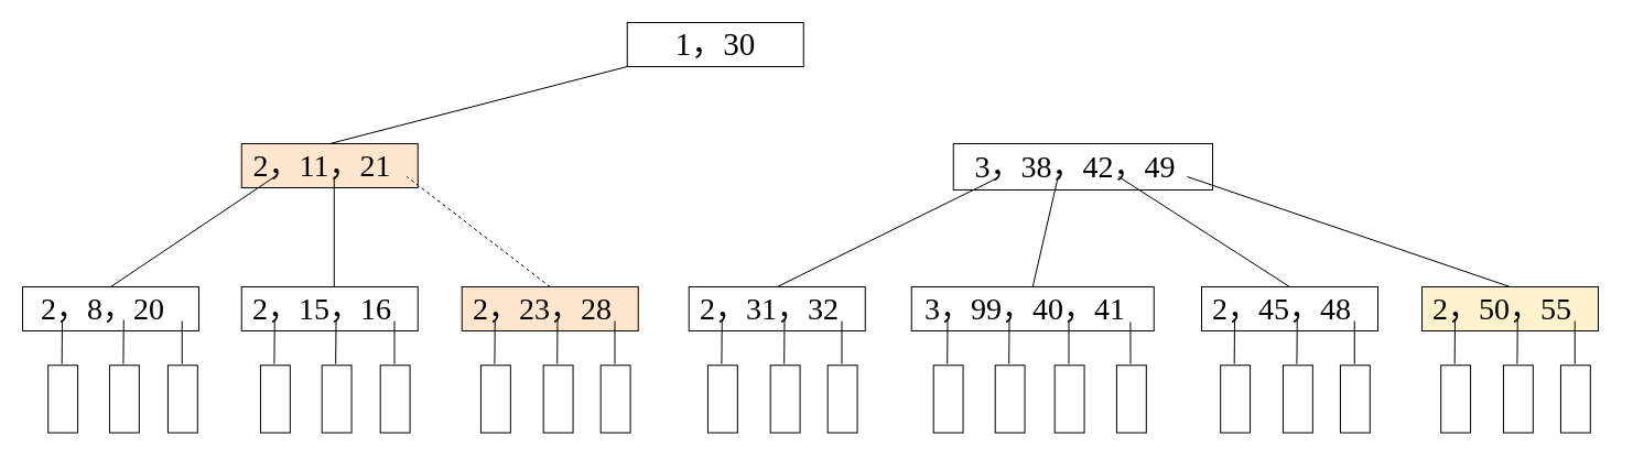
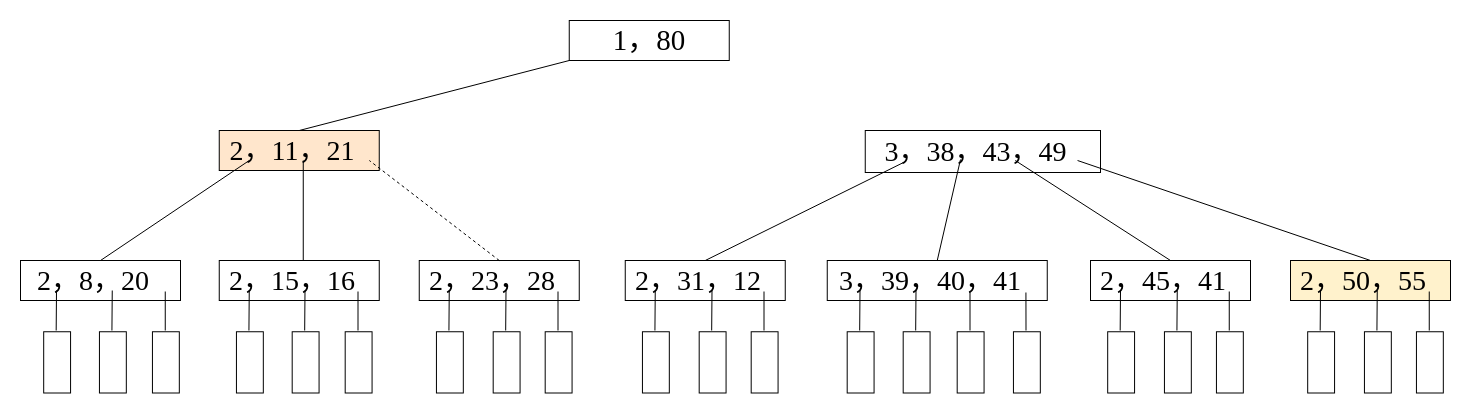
  <mxCell id="0" />
  <mxCell id="1" parent="0" />
  <mxCell id="2" value="&lt;font face=&quot;Times New Roman&quot;&gt;&lt;span style=&quot;font-size: 28px;&quot;&gt;2，15，16&amp;nbsp;&amp;nbsp;&lt;/span&gt;&lt;/font&gt;" style="rounded=0;whiteSpace=wrap;html=1;align=center;" vertex="1" parent="1"><mxGeometry x="218.75" y="260" width="160" height="40" as="geometry" /></mxCell>
  <mxCell id="3" value="" style="rounded=0;whiteSpace=wrap;html=1;rotation=90;" vertex="1" parent="1"><mxGeometry x="274.5" y="348.44" width="61.25" height="26.88" as="geometry" /></mxCell>
  <mxCell id="4" value="" style="endArrow=none;html=1;rounded=0;" edge="1" parent="1"><mxGeometry width="50" height="50" relative="1" as="geometry"><mxPoint x="304.18" y="330" as="sourcePoint" /><mxPoint x="304.5" y="290" as="targetPoint" /></mxGeometry></mxCell>
  <mxCell id="5" value="" style="rounded=0;whiteSpace=wrap;html=1;rotation=90;" vertex="1" parent="1"><mxGeometry x="218.75" y="348.44" width="61.25" height="26.88" as="geometry" /></mxCell>
  <mxCell id="6" value="" style="endArrow=none;html=1;rounded=0;" edge="1" parent="1"><mxGeometry width="50" height="50" relative="1" as="geometry"><mxPoint x="248.43" y="330" as="sourcePoint" /><mxPoint x="248.75" y="290" as="targetPoint" /></mxGeometry></mxCell>
  <mxCell id="7" value="" style="rounded=0;whiteSpace=wrap;html=1;rotation=90;" vertex="1" parent="1"><mxGeometry x="327.5" y="348.44" width="61.25" height="26.88" as="geometry" /></mxCell>
  <mxCell id="8" value="" style="endArrow=none;html=1;rounded=0;" edge="1" parent="1"><mxGeometry width="50" height="50" relative="1" as="geometry"><mxPoint x="357.5" y="330" as="sourcePoint" /><mxPoint x="357.5" y="291" as="targetPoint" /></mxGeometry></mxCell>
- <mxCell id="9" value="&lt;font face=&quot;Times New Roman&quot;&gt;&lt;span style=&quot;font-size: 28px;&quot;&gt;2，23，28&amp;nbsp;&amp;nbsp;&lt;/span&gt;&lt;/font&gt;" style="rounded=0;whiteSpace=wrap;html=1;align=center;fillColor=#ffe6cc;" vertex="1" parent="1"><mxGeometry x="418.75" y="260" width="160" height="40" as="geometry" /></mxCell>
+ <mxCell id="9" value="&lt;font face=&quot;Times New Roman&quot;&gt;&lt;span style=&quot;font-size: 28px;&quot;&gt;2，23，28&amp;nbsp;&amp;nbsp;&lt;/span&gt;&lt;/font&gt;" style="rounded=0;whiteSpace=wrap;html=1;align=center;" vertex="1" parent="1"><mxGeometry x="418.75" y="260" width="160" height="40" as="geometry" /></mxCell>
  <mxCell id="10" value="" style="rounded=0;whiteSpace=wrap;html=1;rotation=90;" vertex="1" parent="1"><mxGeometry x="475.5" y="348.44" width="61.25" height="26.88" as="geometry" /></mxCell>
  <mxCell id="11" value="" style="endArrow=none;html=1;rounded=0;" edge="1" parent="1"><mxGeometry width="50" height="50" relative="1" as="geometry"><mxPoint x="505.18" y="330" as="sourcePoint" /><mxPoint x="505.5" y="290" as="targetPoint" /></mxGeometry></mxCell>
  <mxCell id="12" value="" style="rounded=0;whiteSpace=wrap;html=1;rotation=90;" vertex="1" parent="1"><mxGeometry x="418.75" y="348.44" width="61.25" height="26.88" as="geometry" /></mxCell>
  <mxCell id="13" value="" style="endArrow=none;html=1;rounded=0;" edge="1" parent="1"><mxGeometry width="50" height="50" relative="1" as="geometry"><mxPoint x="448.43" y="330" as="sourcePoint" /><mxPoint x="448.75" y="290" as="targetPoint" /></mxGeometry></mxCell>
  <mxCell id="14" value="" style="rounded=0;whiteSpace=wrap;html=1;rotation=90;" vertex="1" parent="1"><mxGeometry x="527.5" y="348.44" width="61.25" height="26.88" as="geometry" /></mxCell>
  <mxCell id="15" value="" style="endArrow=none;html=1;rounded=0;" edge="1" parent="1"><mxGeometry width="50" height="50" relative="1" as="geometry"><mxPoint x="557.5" y="330" as="sourcePoint" /><mxPoint x="557.5" y="291" as="targetPoint" /></mxGeometry></mxCell>
- <mxCell id="16" value="&lt;font face=&quot;Times New Roman&quot;&gt;&lt;span style=&quot;font-size: 28px;&quot;&gt;2，31，32&amp;nbsp;&amp;nbsp;&lt;/span&gt;&lt;/font&gt;" style="rounded=0;whiteSpace=wrap;html=1;align=center;" vertex="1" parent="1"><mxGeometry x="624.75" y="260" width="160" height="40" as="geometry" /></mxCell>
+ <mxCell id="16" value="&lt;font face=&quot;Times New Roman&quot;&gt;&lt;span style=&quot;font-size: 28px;&quot;&gt;2，31，12&amp;nbsp;&amp;nbsp;&lt;/span&gt;&lt;/font&gt;" style="rounded=0;whiteSpace=wrap;html=1;align=center;" vertex="1" parent="1"><mxGeometry x="624.75" y="260" width="160" height="40" as="geometry" /></mxCell>
  <mxCell id="17" value="" style="rounded=0;whiteSpace=wrap;html=1;rotation=90;" vertex="1" parent="1"><mxGeometry x="681.5" y="348.44" width="61.25" height="26.88" as="geometry" /></mxCell>
  <mxCell id="18" value="" style="endArrow=none;html=1;rounded=0;" edge="1" parent="1"><mxGeometry width="50" height="50" relative="1" as="geometry"><mxPoint x="711.18" y="330" as="sourcePoint" /><mxPoint x="711.5" y="290" as="targetPoint" /></mxGeometry></mxCell>
  <mxCell id="19" value="" style="rounded=0;whiteSpace=wrap;html=1;rotation=90;" vertex="1" parent="1"><mxGeometry x="624.75" y="348.44" width="61.25" height="26.88" as="geometry" /></mxCell>
  <mxCell id="20" value="" style="endArrow=none;html=1;rounded=0;" edge="1" parent="1"><mxGeometry width="50" height="50" relative="1" as="geometry"><mxPoint x="654.43" y="330" as="sourcePoint" /><mxPoint x="654.75" y="290" as="targetPoint" /></mxGeometry></mxCell>
  <mxCell id="21" value="" style="rounded=0;whiteSpace=wrap;html=1;rotation=90;" vertex="1" parent="1"><mxGeometry x="733.5" y="348.44" width="61.25" height="26.88" as="geometry" /></mxCell>
  <mxCell id="22" value="" style="endArrow=none;html=1;rounded=0;" edge="1" parent="1"><mxGeometry width="50" height="50" relative="1" as="geometry"><mxPoint x="763.5" y="330" as="sourcePoint" /><mxPoint x="763.5" y="291" as="targetPoint" /></mxGeometry></mxCell>
- <mxCell id="23" value="&lt;font face=&quot;Times New Roman&quot;&gt;&lt;span style=&quot;font-size: 28px;&quot;&gt;3，99，40，41&amp;nbsp;&amp;nbsp;&lt;/span&gt;&lt;/font&gt;" style="rounded=0;whiteSpace=wrap;html=1;align=center;" vertex="1" parent="1"><mxGeometry x="826.75" y="260" width="220" height="40" as="geometry" /></mxCell>
+ <mxCell id="23" value="&lt;font face=&quot;Times New Roman&quot;&gt;&lt;span style=&quot;font-size: 28px;&quot;&gt;3，39，40，41&amp;nbsp;&amp;nbsp;&lt;/span&gt;&lt;/font&gt;" style="rounded=0;whiteSpace=wrap;html=1;align=center;" vertex="1" parent="1"><mxGeometry x="826.75" y="260" width="220" height="40" as="geometry" /></mxCell>
  <mxCell id="24" value="" style="rounded=0;whiteSpace=wrap;html=1;rotation=90;" vertex="1" parent="1"><mxGeometry x="885.5" y="348.44" width="61.25" height="26.88" as="geometry" /></mxCell>
  <mxCell id="25" value="" style="endArrow=none;html=1;rounded=0;" edge="1" parent="1"><mxGeometry width="50" height="50" relative="1" as="geometry"><mxPoint x="915.18" y="330" as="sourcePoint" /><mxPoint x="915.5" y="290" as="targetPoint" /></mxGeometry></mxCell>
  <mxCell id="26" value="" style="rounded=0;whiteSpace=wrap;html=1;rotation=90;" vertex="1" parent="1"><mxGeometry x="829.5" y="348.44" width="61.25" height="26.88" as="geometry" /></mxCell>
  <mxCell id="27" value="" style="endArrow=none;html=1;rounded=0;" edge="1" parent="1"><mxGeometry width="50" height="50" relative="1" as="geometry"><mxPoint x="859.18" y="330" as="sourcePoint" /><mxPoint x="859.5" y="290" as="targetPoint" /></mxGeometry></mxCell>
  <mxCell id="28" value="" style="rounded=0;whiteSpace=wrap;html=1;rotation=90;" vertex="1" parent="1"><mxGeometry x="939.5" y="348.44" width="61.25" height="26.88" as="geometry" /></mxCell>
  <mxCell id="29" value="" style="endArrow=none;html=1;rounded=0;" edge="1" parent="1"><mxGeometry width="50" height="50" relative="1" as="geometry"><mxPoint x="969.5" y="330" as="sourcePoint" /><mxPoint x="969.5" y="291" as="targetPoint" /></mxGeometry></mxCell>
  <mxCell id="30" value="" style="rounded=0;whiteSpace=wrap;html=1;rotation=90;" vertex="1" parent="1"><mxGeometry x="995.75" y="348.44" width="61.25" height="26.88" as="geometry" /></mxCell>
  <mxCell id="31" value="" style="endArrow=none;html=1;rounded=0;" edge="1" parent="1"><mxGeometry width="50" height="50" relative="1" as="geometry"><mxPoint x="1025.5" y="330" as="sourcePoint" /><mxPoint x="1025.43" y="292" as="targetPoint" /></mxGeometry></mxCell>
  <mxCell id="32" value="&lt;font face=&quot;Times New Roman&quot;&gt;&lt;span style=&quot;font-size: 28px;&quot;&gt;2，11，21&amp;nbsp;&amp;nbsp;&lt;/span&gt;&lt;/font&gt;" style="rounded=0;whiteSpace=wrap;html=1;align=center;fillColor=#ffe6cc;" vertex="1" parent="1"><mxGeometry x="218.75" y="130" width="160" height="40" as="geometry" /></mxCell>
- <mxCell id="33" value="&lt;font face=&quot;Times New Roman&quot;&gt;&lt;span style=&quot;font-size: 28px;&quot;&gt;3，38，42，49&amp;nbsp;&amp;nbsp;&lt;/span&gt;&lt;/font&gt;" style="rounded=0;whiteSpace=wrap;html=1;align=center;" vertex="1" parent="1"><mxGeometry x="864.75" y="130" width="235.25" height="42" as="geometry" /></mxCell>
+ <mxCell id="33" value="&lt;font face=&quot;Times New Roman&quot;&gt;&lt;span style=&quot;font-size: 28px;&quot;&gt;3，38，43，49&amp;nbsp;&amp;nbsp;&lt;/span&gt;&lt;/font&gt;" style="rounded=0;whiteSpace=wrap;html=1;align=center;" vertex="1" parent="1"><mxGeometry x="864.75" y="130" width="235.25" height="42" as="geometry" /></mxCell>
  <mxCell id="34" value="" style="endArrow=none;html=1;rounded=0;exitX=0.5;exitY=0;exitDx=0;exitDy=0;" edge="1" parent="1" source="58"><mxGeometry width="50" height="50" relative="1" as="geometry"><mxPoint x="46.375" y="260" as="sourcePoint" /><mxPoint x="248.75" y="160" as="targetPoint" /></mxGeometry></mxCell>
  <mxCell id="35" value="" style="endArrow=none;html=1;rounded=0;exitX=0.5;exitY=0;exitDx=0;exitDy=0;" edge="1" parent="1"><mxGeometry width="50" height="50" relative="1" as="geometry"><mxPoint x="302.75" y="260" as="sourcePoint" /><mxPoint x="302.75" y="160" as="targetPoint" /></mxGeometry></mxCell>
  <mxCell id="36" value="" style="endArrow=none;html=1;rounded=0;entryX=0.938;entryY=0.75;entryDx=0;entryDy=0;entryPerimeter=0;exitX=0.5;exitY=0;exitDx=0;exitDy=0;dashed=1;" edge="1" source="9" target="32" parent="1"><mxGeometry width="50" height="50" relative="1" as="geometry"><mxPoint x="348.75" y="290" as="sourcePoint" /><mxPoint x="398.75" y="240" as="targetPoint" /></mxGeometry></mxCell>
  <mxCell id="37" value="" style="endArrow=none;html=1;rounded=0;exitX=0.5;exitY=0;exitDx=0;exitDy=0;" edge="1" source="16" parent="1"><mxGeometry width="50" height="50" relative="1" as="geometry"><mxPoint x="707.75" y="260" as="sourcePoint" /><mxPoint x="903" y="162" as="targetPoint" /></mxGeometry></mxCell>
  <mxCell id="38" value="" style="endArrow=none;html=1;rounded=0;exitX=0.5;exitY=0;exitDx=0;exitDy=0;" edge="1" source="23" parent="1"><mxGeometry width="50" height="50" relative="1" as="geometry"><mxPoint x="952.75" y="248.96" as="sourcePoint" /><mxPoint x="960" y="159" as="targetPoint" /></mxGeometry></mxCell>
  <mxCell id="39" value="" style="endArrow=none;html=1;rounded=0;exitX=0.5;exitY=0;exitDx=0;exitDy=0;" edge="1" source="42" parent="1"><mxGeometry width="50" height="50" relative="1" as="geometry"><mxPoint x="1174" y="260" as="sourcePoint" /><mxPoint x="1014.75" y="160" as="targetPoint" /></mxGeometry></mxCell>
- <mxCell id="40" value="&lt;font face=&quot;Times New Roman&quot;&gt;&lt;span style=&quot;font-size: 29px;&quot;&gt;1，30&lt;/span&gt;&lt;/font&gt;" style="rounded=0;whiteSpace=wrap;html=1;align=center;" vertex="1" parent="1"><mxGeometry x="568.75" y="20" width="160" height="40" as="geometry" /></mxCell>
+ <mxCell id="40" value="&lt;font face=&quot;Times New Roman&quot;&gt;&lt;span style=&quot;font-size: 29px;&quot;&gt;1，80&lt;/span&gt;&lt;/font&gt;" style="rounded=0;whiteSpace=wrap;html=1;align=center;" vertex="1" parent="1"><mxGeometry x="568.75" y="20" width="160" height="40" as="geometry" /></mxCell>
  <mxCell id="41" value="" style="endArrow=none;html=1;rounded=0;exitX=0.5;exitY=0;exitDx=0;exitDy=0;" edge="1" source="32" parent="1"><mxGeometry width="50" height="50" relative="1" as="geometry"><mxPoint x="791.75" y="270" as="sourcePoint" /><mxPoint x="568.75" y="60" as="targetPoint" /></mxGeometry></mxCell>
- <mxCell id="42" value="&lt;font face=&quot;Times New Roman&quot;&gt;&lt;span style=&quot;font-size: 28px;&quot;&gt;2，45，48&amp;nbsp;&amp;nbsp;&lt;/span&gt;&lt;/font&gt;" style="rounded=0;whiteSpace=wrap;html=1;align=center;" vertex="1" parent="1"><mxGeometry x="1090" y="260" width="160" height="40" as="geometry" /></mxCell>
+ <mxCell id="42" value="&lt;font face=&quot;Times New Roman&quot;&gt;&lt;span style=&quot;font-size: 28px;&quot;&gt;2，45，41&amp;nbsp;&amp;nbsp;&lt;/span&gt;&lt;/font&gt;" style="rounded=0;whiteSpace=wrap;html=1;align=center;" vertex="1" parent="1"><mxGeometry x="1090" y="260" width="160" height="40" as="geometry" /></mxCell>
  <mxCell id="43" value="" style="rounded=0;whiteSpace=wrap;html=1;rotation=90;" vertex="1" parent="1"><mxGeometry x="1146.75" y="348.44" width="61.25" height="26.88" as="geometry" /></mxCell>
  <mxCell id="44" value="" style="endArrow=none;html=1;rounded=0;" edge="1" parent="1"><mxGeometry width="50" height="50" relative="1" as="geometry"><mxPoint x="1176.43" y="330" as="sourcePoint" /><mxPoint x="1176.75" y="290" as="targetPoint" /></mxGeometry></mxCell>
  <mxCell id="45" value="" style="rounded=0;whiteSpace=wrap;html=1;rotation=90;" vertex="1" parent="1"><mxGeometry x="1090" y="348.44" width="61.25" height="26.88" as="geometry" /></mxCell>
  <mxCell id="46" value="" style="endArrow=none;html=1;rounded=0;" edge="1" parent="1"><mxGeometry width="50" height="50" relative="1" as="geometry"><mxPoint x="1119.68" y="330" as="sourcePoint" /><mxPoint x="1120" y="290" as="targetPoint" /></mxGeometry></mxCell>
  <mxCell id="47" value="" style="rounded=0;whiteSpace=wrap;html=1;rotation=90;" vertex="1" parent="1"><mxGeometry x="1198.75" y="348.44" width="61.25" height="26.88" as="geometry" /></mxCell>
  <mxCell id="48" value="" style="endArrow=none;html=1;rounded=0;" edge="1" parent="1"><mxGeometry width="50" height="50" relative="1" as="geometry"><mxPoint x="1228.75" y="330" as="sourcePoint" /><mxPoint x="1228.75" y="291" as="targetPoint" /></mxGeometry></mxCell>
  <mxCell id="49" value="&lt;font face=&quot;Times New Roman&quot;&gt;&lt;span style=&quot;font-size: 28px;&quot;&gt;2，50，55&amp;nbsp;&amp;nbsp;&lt;/span&gt;&lt;/font&gt;" style="rounded=0;whiteSpace=wrap;html=1;align=center;fillColor=#fff2cc;" vertex="1" parent="1"><mxGeometry x="1290" y="260" width="160" height="40" as="geometry" /></mxCell>
  <mxCell id="50" value="" style="rounded=0;whiteSpace=wrap;html=1;rotation=90;" vertex="1" parent="1"><mxGeometry x="1346.75" y="348.44" width="61.25" height="26.88" as="geometry" /></mxCell>
  <mxCell id="51" value="" style="endArrow=none;html=1;rounded=0;" edge="1" parent="1"><mxGeometry width="50" height="50" relative="1" as="geometry"><mxPoint x="1376.43" y="330" as="sourcePoint" /><mxPoint x="1376.75" y="290" as="targetPoint" /></mxGeometry></mxCell>
  <mxCell id="52" value="" style="rounded=0;whiteSpace=wrap;html=1;rotation=90;" vertex="1" parent="1"><mxGeometry x="1290" y="348.44" width="61.25" height="26.88" as="geometry" /></mxCell>
  <mxCell id="53" value="" style="endArrow=none;html=1;rounded=0;" edge="1" parent="1"><mxGeometry width="50" height="50" relative="1" as="geometry"><mxPoint x="1319.68" y="330" as="sourcePoint" /><mxPoint x="1320" y="290" as="targetPoint" /></mxGeometry></mxCell>
  <mxCell id="54" value="" style="rounded=0;whiteSpace=wrap;html=1;rotation=90;" vertex="1" parent="1"><mxGeometry x="1398.75" y="348.44" width="61.25" height="26.88" as="geometry" /></mxCell>
  <mxCell id="55" value="" style="endArrow=none;html=1;rounded=0;" edge="1" parent="1"><mxGeometry width="50" height="50" relative="1" as="geometry"><mxPoint x="1428.75" y="330" as="sourcePoint" /><mxPoint x="1428.75" y="291" as="targetPoint" /></mxGeometry></mxCell>
  <mxCell id="56" value="" style="endArrow=none;html=1;rounded=0;exitX=0.5;exitY=0;exitDx=0;exitDy=0;" edge="1" source="49" parent="1"><mxGeometry width="50" height="50" relative="1" as="geometry"><mxPoint x="1390" y="248" as="sourcePoint" /><mxPoint x="1077.055" y="160" as="targetPoint" /></mxGeometry></mxCell>
  <mxCell id="57" value="" style="group" vertex="1" connectable="0" parent="1"><mxGeometry x="20" y="260" width="160" height="132.505" as="geometry" /></mxCell>
  <mxCell id="58" value="&lt;font face=&quot;Times New Roman&quot;&gt;&lt;span style=&quot;font-size: 28px;&quot;&gt;2，8，20&amp;nbsp;&amp;nbsp;&lt;/span&gt;&lt;/font&gt;" style="rounded=0;whiteSpace=wrap;html=1;align=center;" vertex="1" parent="57"><mxGeometry width="160" height="40" as="geometry" /></mxCell>
  <mxCell id="59" value="" style="rounded=0;whiteSpace=wrap;html=1;rotation=90;" vertex="1" parent="57"><mxGeometry x="61.75" y="88.44" width="61.25" height="26.88" as="geometry" /></mxCell>
  <mxCell id="60" value="" style="endArrow=none;html=1;rounded=0;" edge="1" parent="57"><mxGeometry width="50" height="50" relative="1" as="geometry"><mxPoint x="91.43" y="70" as="sourcePoint" /><mxPoint x="91.75" y="30" as="targetPoint" /></mxGeometry></mxCell>
  <mxCell id="61" value="" style="rounded=0;whiteSpace=wrap;html=1;rotation=90;" vertex="1" parent="57"><mxGeometry x="6" y="88.44" width="61.25" height="26.88" as="geometry" /></mxCell>
  <mxCell id="62" value="" style="endArrow=none;html=1;rounded=0;" edge="1" parent="57"><mxGeometry width="50" height="50" relative="1" as="geometry"><mxPoint x="35.68" y="70" as="sourcePoint" /><mxPoint x="36" y="30" as="targetPoint" /></mxGeometry></mxCell>
  <mxCell id="63" value="" style="rounded=0;whiteSpace=wrap;html=1;rotation=90;" vertex="1" parent="57"><mxGeometry x="114.75" y="88.44" width="61.25" height="26.88" as="geometry" /></mxCell>
  <mxCell id="64" value="" style="endArrow=none;html=1;rounded=0;" edge="1" parent="57"><mxGeometry width="50" height="50" relative="1" as="geometry"><mxPoint x="144.75" y="70" as="sourcePoint" /><mxPoint x="144.75" y="31" as="targetPoint" /></mxGeometry></mxCell>
